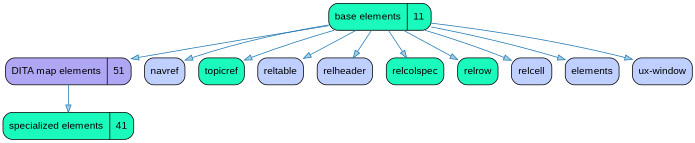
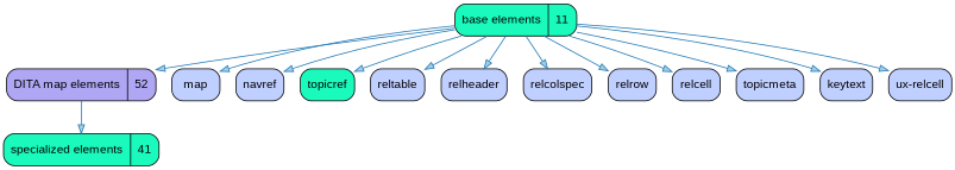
  strict digraph {
    node [fillcolor="#BFCFFF" fontname=Arial shape=Mrecord style=filled]
    edge [color="#1f78b4" fillcolor="#a6cee3"]
-   n1 [fillcolor="#AFA7F4" label="DITA map elements | 51"]
+   n1 [fillcolor="#AFA7F4" label="DITA map elements | 52"]
    n2 [fillcolor="#1AFABC" label="specialized elements | 41"]
    n3 [fillcolor="#1AFABC" label="base elements | 11"]
+   n4 [label=map]
    n5 [label=navref]
    n6 [fillcolor="#1AFABC" label=topicref]
    n7 [label=reltable]
    n8 [label=relheader]
-   n9 [fillcolor="#1AFABC" label=relcolspec]
-   n10 [fillcolor="#1AFABC" label=relrow]
+   n9 [label=relcolspec]
+   n10 [label=relrow]
    n11 [label=relcell]
-   n12 [label=elements]
-   n14 [label="ux-window"]
+   n12 [label=topicmeta]
+   n13 [label=keytext]
+   n14 [label="ux-relcell"]
    n1 -> n2
    n3 -> n1
+   n3 -> n4
    n3 -> n5
    n3 -> n6
    n3 -> n7
    n3 -> n8
    n3 -> n9
    n3 -> n10
    n3 -> n11
    n3 -> n12
+   n3 -> n13
    n3 -> n14
  }
